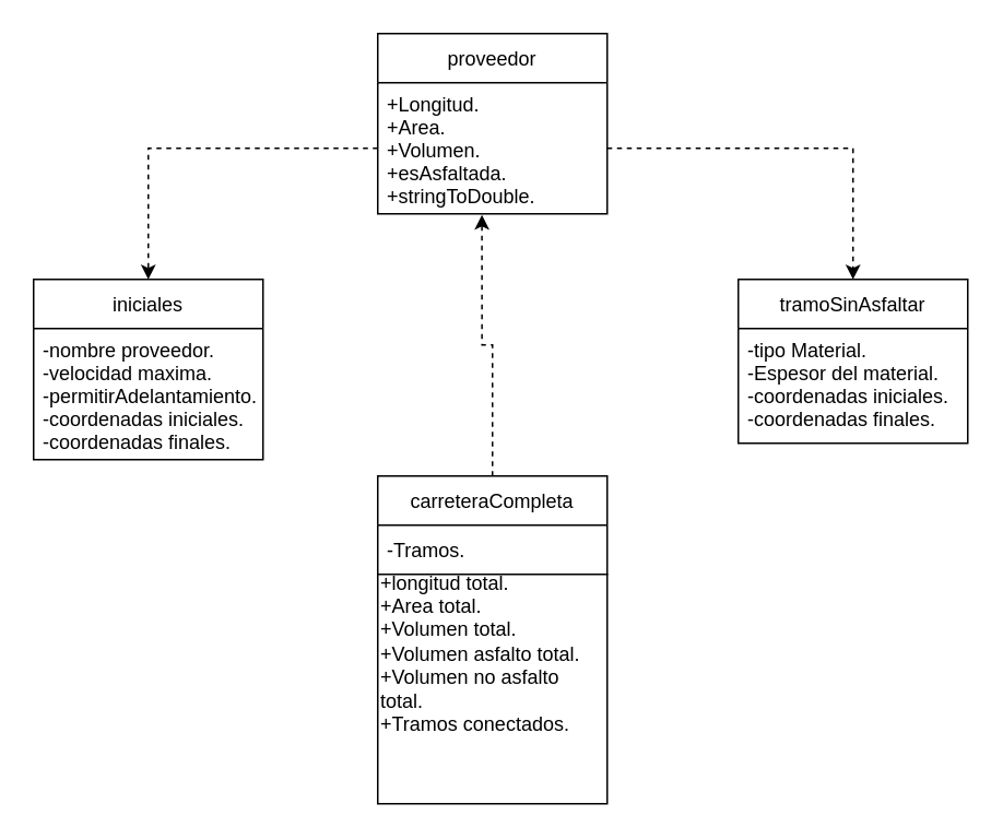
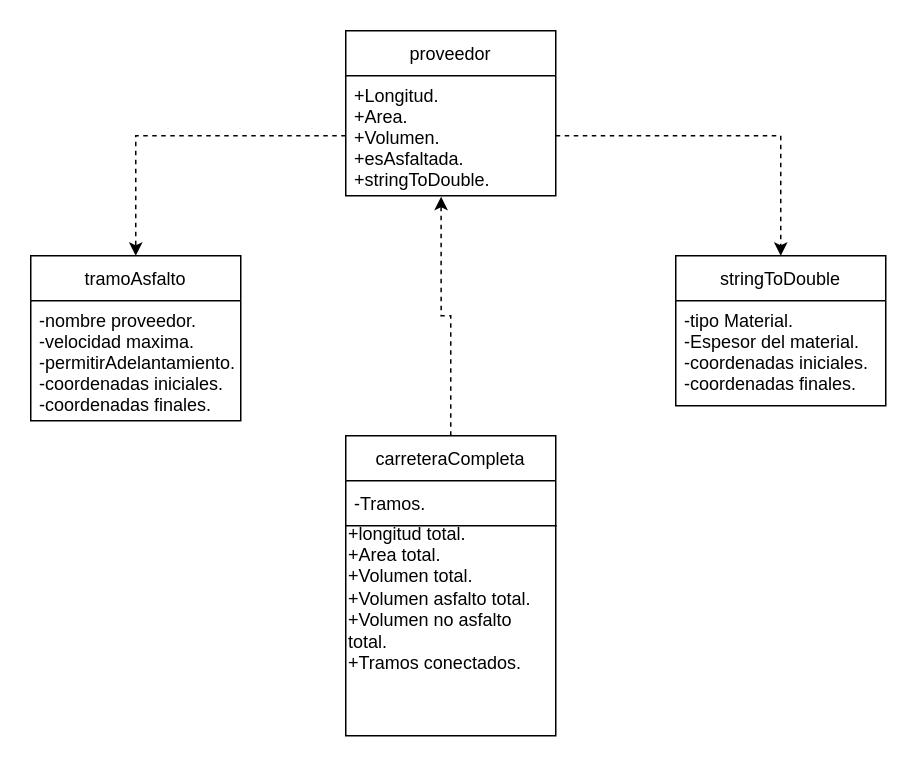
  <mxCell id="0" />
  <mxCell id="1" parent="0" />
  <mxCell id="2" value="proveedor" style="swimlane;fontStyle=0;childLayout=stackLayout;horizontal=1;startSize=30;horizontalStack=0;resizeParent=1;resizeParentMax=0;resizeLast=0;collapsible=1;marginBottom=0;" vertex="1" parent="1"><mxGeometry x="230" y="20" width="140" height="110" as="geometry" /></mxCell>
  <mxCell id="3" value="+Longitud.&#10;+Area.&#10;+Volumen.&#10;+esAsfaltada.&#10;+stringToDouble." style="text;strokeColor=none;fillColor=none;align=left;verticalAlign=top;spacingLeft=4;spacingRight=4;overflow=hidden;points=[[0,0.5],[1,0.5]];portConstraint=eastwest;rotatable=0;" vertex="1" parent="2"><mxGeometry y="30" width="140" height="80" as="geometry" /></mxCell>
- <mxCell id="4" value="iniciales" style="swimlane;fontStyle=0;childLayout=stackLayout;horizontal=1;startSize=30;horizontalStack=0;resizeParent=1;resizeParentMax=0;resizeLast=0;collapsible=1;marginBottom=0;" vertex="1" parent="1"><mxGeometry x="20" y="170" width="140" height="110" as="geometry" /></mxCell>
+ <mxCell id="4" value="tramoAsfalto" style="swimlane;fontStyle=0;childLayout=stackLayout;horizontal=1;startSize=30;horizontalStack=0;resizeParent=1;resizeParentMax=0;resizeLast=0;collapsible=1;marginBottom=0;" vertex="1" parent="1"><mxGeometry x="20" y="170" width="140" height="110" as="geometry" /></mxCell>
  <mxCell id="5" value="-nombre proveedor.&#10;-velocidad maxima.&#10;-permitirAdelantamiento.&#10;-coordenadas iniciales.&#10;-coordenadas finales." style="text;strokeColor=none;fillColor=none;align=left;verticalAlign=top;spacingLeft=4;spacingRight=4;overflow=hidden;points=[[0,0.5],[1,0.5]];portConstraint=eastwest;rotatable=0;" vertex="1" parent="4"><mxGeometry y="30" width="140" height="80" as="geometry" /></mxCell>
- <mxCell id="6" value="tramoSinAsfaltar" style="swimlane;fontStyle=0;childLayout=stackLayout;horizontal=1;startSize=30;horizontalStack=0;resizeParent=1;resizeParentMax=0;resizeLast=0;collapsible=1;marginBottom=0;" vertex="1" parent="1"><mxGeometry x="450" y="170" width="140" height="100" as="geometry" /></mxCell>
+ <mxCell id="6" value="stringToDouble" style="swimlane;fontStyle=0;childLayout=stackLayout;horizontal=1;startSize=30;horizontalStack=0;resizeParent=1;resizeParentMax=0;resizeLast=0;collapsible=1;marginBottom=0;" vertex="1" parent="1"><mxGeometry x="450" y="170" width="140" height="100" as="geometry" /></mxCell>
  <mxCell id="7" value="-tipo Material.&#10;-Espesor del material.&#10;-coordenadas iniciales.&#10;-coordenadas finales." style="text;strokeColor=none;fillColor=none;align=left;verticalAlign=top;spacingLeft=4;spacingRight=4;overflow=hidden;points=[[0,0.5],[1,0.5]];portConstraint=eastwest;rotatable=0;" vertex="1" parent="6"><mxGeometry y="30" width="140" height="70" as="geometry" /></mxCell>
  <mxCell id="8" style="edgeStyle=orthogonalEdgeStyle;rounded=0;jumpStyle=none;orthogonalLoop=1;jettySize=auto;html=1;exitX=0.5;exitY=0;exitDx=0;exitDy=0;entryX=0.454;entryY=1.008;entryDx=0;entryDy=0;entryPerimeter=0;dashed=1;strokeColor=default;" edge="1" parent="1" source="9" target="3"><mxGeometry relative="1" as="geometry" /></mxCell>
  <mxCell id="9" value="carreteraCompleta" style="swimlane;fontStyle=0;childLayout=stackLayout;horizontal=1;startSize=30;horizontalStack=0;resizeParent=1;resizeParentMax=0;resizeLast=0;collapsible=1;marginBottom=0;" vertex="1" parent="1"><mxGeometry x="230" y="290" width="140" height="60" as="geometry" /></mxCell>
  <mxCell id="10" value="-Tramos." style="text;strokeColor=none;fillColor=none;align=left;verticalAlign=middle;spacingLeft=4;spacingRight=4;overflow=hidden;points=[[0,0.5],[1,0.5]];portConstraint=eastwest;rotatable=0;" vertex="1" parent="9"><mxGeometry y="30" width="140" height="30" as="geometry" /></mxCell>
  <mxCell id="11" style="edgeStyle=orthogonalEdgeStyle;rounded=0;orthogonalLoop=1;jettySize=auto;html=1;exitX=0;exitY=0.5;exitDx=0;exitDy=0;entryX=0.5;entryY=0;entryDx=0;entryDy=0;strokeColor=default;jumpStyle=none;dashed=1;" edge="1" parent="1" source="3" target="4"><mxGeometry relative="1" as="geometry" /></mxCell>
  <mxCell id="12" style="edgeStyle=orthogonalEdgeStyle;rounded=0;jumpStyle=none;orthogonalLoop=1;jettySize=auto;html=1;exitX=1;exitY=0.5;exitDx=0;exitDy=0;entryX=0.5;entryY=0;entryDx=0;entryDy=0;dashed=1;strokeColor=default;" edge="1" parent="1" source="3" target="6"><mxGeometry relative="1" as="geometry" /></mxCell>
  <mxCell id="13" value="+longitud total.&lt;br&gt;+Area total.&lt;br&gt;+Volumen total.&lt;br&gt;+Volumen asfalto total.&lt;br&gt;+Volumen no asfalto total.&lt;br&gt;+Tramos conectados.&lt;br&gt;&lt;br&gt;&lt;br&gt;&amp;nbsp; &amp;nbsp;&amp;nbsp;" style="whiteSpace=wrap;html=1;aspect=fixed;align=left;" vertex="1" parent="1"><mxGeometry x="230" y="350" width="140" height="140" as="geometry" /></mxCell>
